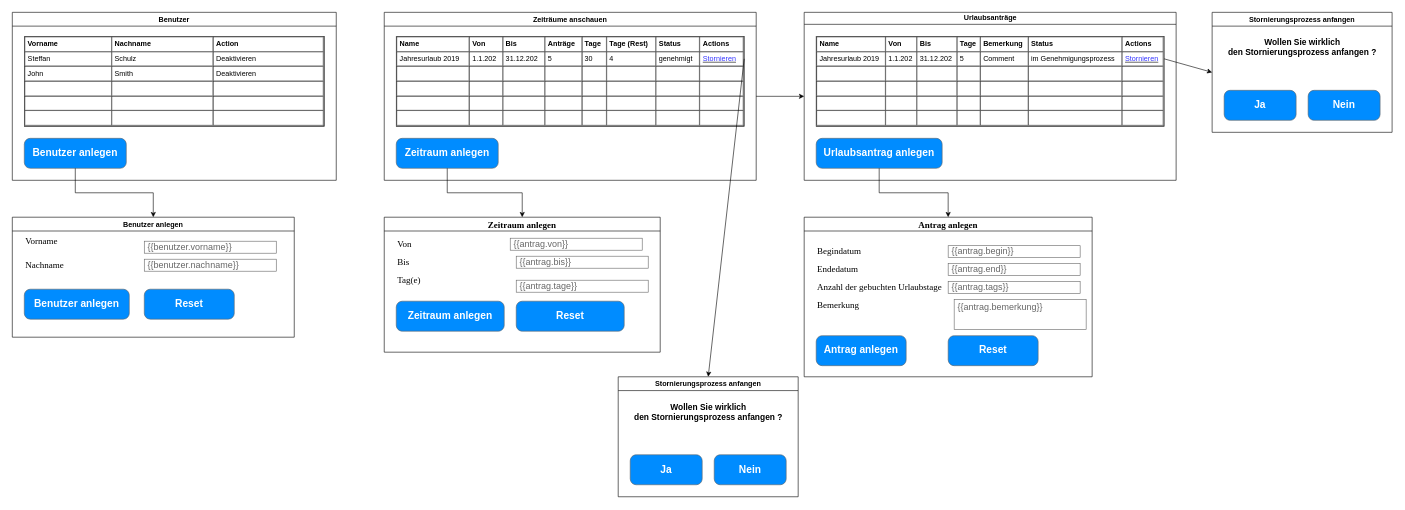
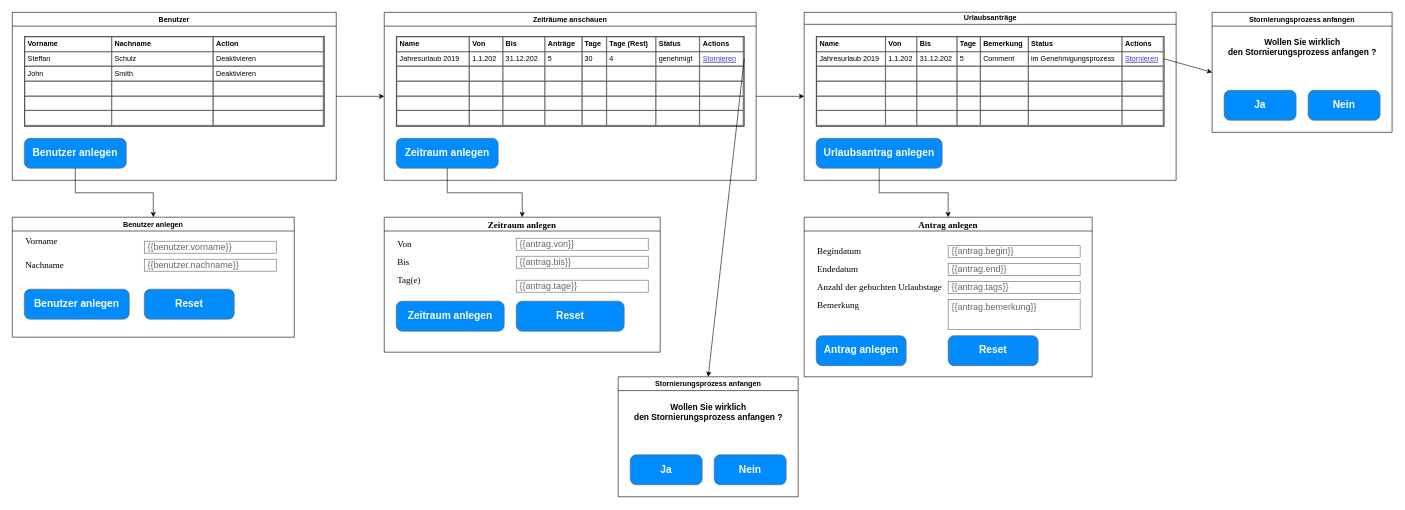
  <mxCell id="0" />
  <mxCell id="1" parent="0" />
  <mxCell id="2" value="Antrag anlegen" style="swimlane;fontFamily=Times New Roman;fontSize=15;align=center;" parent="1" vertex="1"><mxGeometry x="1340" y="361.5" width="480" height="266" as="geometry"><mxRectangle x="20" y="410" width="120" height="23" as="alternateBounds" /></mxGeometry></mxCell>
  <mxCell id="3" value="Begindatum" style="text;html=1;resizable=0;points=[];autosize=1;align=left;verticalAlign=middle;spacingTop=-4;fontSize=15;fontFamily=Times New Roman;" parent="2" vertex="1"><mxGeometry x="20" y="47.5" width="90" height="20" as="geometry" /></mxCell>
  <mxCell id="4" value="Endedatum" style="text;html=1;resizable=0;points=[];autosize=1;align=left;verticalAlign=middle;spacingTop=-4;fontSize=15;fontFamily=Times New Roman;" parent="2" vertex="1"><mxGeometry x="20" y="77.5" width="80" height="20" as="geometry" /></mxCell>
  <mxCell id="5" value="{{antrag.begin}}" style="strokeWidth=1;shadow=0;dashed=0;align=center;html=1;shape=mxgraph.mockup.text.textBox;fillColor=#ffffff;fontColor=#666666;align=left;fontSize=15;spacingLeft=4;spacingTop=-3;strokeColor=#666666;mainText=" parent="2" vertex="1"><mxGeometry x="240" y="47.5" width="220" height="20" as="geometry" /></mxCell>
  <mxCell id="6" value="{{antrag.end}}" style="strokeWidth=1;shadow=0;dashed=0;align=center;html=1;shape=mxgraph.mockup.text.textBox;fillColor=#ffffff;fontColor=#666666;align=left;fontSize=15;spacingLeft=4;spacingTop=-3;strokeColor=#666666;mainText=" parent="2" vertex="1"><mxGeometry x="240" y="77.5" width="220" height="20" as="geometry" /></mxCell>
  <mxCell id="7" value="Anzahl der gebuchten Urlaubstage" style="text;html=1;resizable=0;points=[];autosize=1;align=left;verticalAlign=middle;spacingTop=-4;fontSize=15;fontFamily=Times New Roman;" parent="2" vertex="1"><mxGeometry x="20" y="107.5" width="220" height="20" as="geometry" /></mxCell>
  <mxCell id="8" value="{{antrag.tags}}" style="strokeWidth=1;shadow=0;dashed=0;align=center;html=1;shape=mxgraph.mockup.text.textBox;fillColor=#ffffff;fontColor=#666666;align=left;fontSize=15;spacingLeft=4;spacingTop=-3;strokeColor=#666666;mainText=" parent="2" vertex="1"><mxGeometry x="240" y="107.5" width="220" height="20" as="geometry" /></mxCell>
  <mxCell id="9" value="Bemerkung" style="text;html=1;resizable=0;points=[];autosize=1;align=left;verticalAlign=middle;spacingTop=-4;fontSize=15;fontFamily=Times New Roman;" parent="2" vertex="1"><mxGeometry x="20" y="137.5" width="90" height="20" as="geometry" /></mxCell>
- <mxCell id="10" value="{{antrag.bemerkung}}" style="strokeWidth=1;shadow=0;dashed=0;align=center;html=1;shape=mxgraph.mockup.text.textBox;fillColor=#ffffff;fontColor=#666666;align=left;fontSize=15;spacingLeft=4;spacingTop=-3;strokeColor=#666666;mainText=;verticalAlign=top;" parent="2" vertex="1"><mxGeometry x="250" y="137.5" width="220" height="50" as="geometry" /></mxCell>
+ <mxCell id="10" value="{{antrag.bemerkung}}" style="strokeWidth=1;shadow=0;dashed=0;align=center;html=1;shape=mxgraph.mockup.text.textBox;fillColor=#ffffff;fontColor=#666666;align=left;fontSize=15;spacingLeft=4;spacingTop=-3;strokeColor=#666666;mainText=;verticalAlign=top;" parent="2" vertex="1"><mxGeometry x="240" y="137.5" width="220" height="50" as="geometry" /></mxCell>
  <mxCell id="11" value="Antrag anlegen" style="strokeWidth=1;shadow=0;dashed=0;align=center;html=1;shape=mxgraph.mockup.buttons.button;strokeColor=#666666;fontColor=#ffffff;mainText=;buttonStyle=round;fontSize=17;fontStyle=1;fillColor=#008cff;whiteSpace=wrap;" parent="2" vertex="1"><mxGeometry x="20" y="197.5" width="150" height="50" as="geometry" /></mxCell>
  <mxCell id="12" value="Reset" style="strokeWidth=1;shadow=0;dashed=0;align=center;html=1;shape=mxgraph.mockup.buttons.button;strokeColor=#666666;fontColor=#ffffff;mainText=;buttonStyle=round;fontSize=17;fontStyle=1;fillColor=#008cff;whiteSpace=wrap;" parent="2" vertex="1"><mxGeometry x="240" y="197.5" width="150" height="50" as="geometry" /></mxCell>
  <mxCell id="13" value="Zeitraum anlegen" style="swimlane;fontFamily=Times New Roman;fontSize=15;align=center;part=0;separatorColor=none;startSize=23;" parent="1" vertex="1"><mxGeometry x="640" y="361.5" width="460" height="225" as="geometry" /></mxCell>
- <mxCell id="14" value="{{antrag.von}}" style="strokeWidth=1;shadow=0;dashed=0;align=center;html=1;shape=mxgraph.mockup.text.textBox;fillColor=#ffffff;fontColor=#666666;align=left;fontSize=15;spacingLeft=4;spacingTop=-3;strokeColor=#666666;mainText=" parent="13" vertex="1"><mxGeometry x="210" y="35" width="220" height="20" as="geometry" /></mxCell>
+ <mxCell id="14" value="{{antrag.von}}" style="strokeWidth=1;shadow=0;dashed=0;align=center;html=1;shape=mxgraph.mockup.text.textBox;fillColor=#ffffff;fontColor=#666666;align=left;fontSize=15;spacingLeft=4;spacingTop=-3;strokeColor=#666666;mainText=" parent="13" vertex="1"><mxGeometry x="220" y="35" width="220" height="20" as="geometry" /></mxCell>
  <mxCell id="15" value="{{antrag.bis}}" style="strokeWidth=1;shadow=0;dashed=0;align=center;html=1;shape=mxgraph.mockup.text.textBox;fillColor=#ffffff;fontColor=#666666;align=left;fontSize=15;spacingLeft=4;spacingTop=-3;strokeColor=#666666;mainText=" parent="13" vertex="1"><mxGeometry x="220" y="65" width="220" height="20" as="geometry" /></mxCell>
  <mxCell id="16" value="{{antrag.tage}}" style="strokeWidth=1;shadow=0;dashed=0;align=center;html=1;shape=mxgraph.mockup.text.textBox;fillColor=#ffffff;fontColor=#666666;align=left;fontSize=15;spacingLeft=4;spacingTop=-3;strokeColor=#666666;mainText=" parent="13" vertex="1"><mxGeometry x="220" y="105" width="220" height="20" as="geometry" /></mxCell>
  <mxCell id="17" value="Von" style="text;html=1;resizable=0;points=[];autosize=1;align=left;verticalAlign=middle;spacingTop=-4;fontSize=15;fontFamily=Times New Roman;" parent="13" vertex="1"><mxGeometry x="20" y="35" width="40" height="20" as="geometry" /></mxCell>
  <mxCell id="18" value="Bis" style="text;html=1;resizable=0;points=[];autosize=1;align=left;verticalAlign=middle;spacingTop=-4;fontSize=15;fontFamily=Times New Roman;" parent="13" vertex="1"><mxGeometry x="20" y="65" width="40" height="20" as="geometry" /></mxCell>
  <mxCell id="19" value="Tag(e)" style="text;html=1;resizable=0;points=[];autosize=1;align=left;verticalAlign=middle;spacingTop=-4;fontSize=15;fontFamily=Times New Roman;" parent="13" vertex="1"><mxGeometry x="20" y="95" width="50" height="20" as="geometry" /></mxCell>
  <mxCell id="20" value="Zeitraum anlegen" style="strokeWidth=1;shadow=0;dashed=0;align=center;html=1;shape=mxgraph.mockup.buttons.button;strokeColor=#666666;fontColor=#ffffff;mainText=;buttonStyle=round;fontSize=17;fontStyle=1;fillColor=#008cff;whiteSpace=wrap;" parent="13" vertex="1"><mxGeometry x="20" y="140" width="180" height="50" as="geometry" /></mxCell>
  <mxCell id="21" value="Reset" style="strokeWidth=1;shadow=0;dashed=0;align=center;html=1;shape=mxgraph.mockup.buttons.button;strokeColor=#666666;fontColor=#ffffff;mainText=;buttonStyle=round;fontSize=17;fontStyle=1;fillColor=#008cff;whiteSpace=wrap;" parent="13" vertex="1"><mxGeometry x="220" y="140" width="180" height="50" as="geometry" /></mxCell>
  <mxCell id="22" value="Benutzer anlegen" style="swimlane;" parent="1" vertex="1"><mxGeometry x="20" y="361.5" width="470" height="200" as="geometry" /></mxCell>
  <mxCell id="23" value="{{benutzer.vorname}}" style="strokeWidth=1;shadow=0;dashed=0;align=center;html=1;shape=mxgraph.mockup.text.textBox;fillColor=#ffffff;fontColor=#666666;align=left;fontSize=15;spacingLeft=4;spacingTop=-3;strokeColor=#666666;mainText=;noLabel=0;container=0;collapsible=0;autosize=0;fixDash=0;" parent="22" vertex="1"><mxGeometry x="220" y="40" width="220" height="20" as="geometry" /></mxCell>
  <mxCell id="24" value="{{benutzer.nachname}}" style="strokeWidth=1;shadow=0;dashed=0;align=center;html=1;shape=mxgraph.mockup.text.textBox;fillColor=#ffffff;fontColor=#666666;align=left;fontSize=15;spacingLeft=4;spacingTop=-3;strokeColor=#666666;mainText=" parent="22" vertex="1"><mxGeometry x="220" y="70" width="220" height="20" as="geometry" /></mxCell>
  <mxCell id="25" value="Vorname" style="text;html=1;resizable=0;points=[];autosize=1;align=left;verticalAlign=middle;spacingTop=-4;fontSize=15;fontFamily=Times New Roman;" parent="22" vertex="1"><mxGeometry x="20" y="30" width="70" height="20" as="geometry" /></mxCell>
  <mxCell id="26" value="Nachname" style="text;html=1;resizable=0;points=[];autosize=1;align=left;verticalAlign=middle;spacingTop=-4;fontSize=15;fontFamily=Times New Roman;" parent="22" vertex="1"><mxGeometry x="20" y="70" width="80" height="20" as="geometry" /></mxCell>
  <mxCell id="27" value="Benutzer anlegen" style="strokeWidth=1;shadow=0;dashed=0;align=center;html=1;shape=mxgraph.mockup.buttons.button;strokeColor=#666666;fontColor=#ffffff;mainText=;buttonStyle=round;fontSize=17;fontStyle=1;fillColor=#008cff;whiteSpace=wrap;" parent="22" vertex="1"><mxGeometry x="20" y="120" width="175" height="50" as="geometry" /></mxCell>
  <mxCell id="28" value="Reset" style="strokeWidth=1;shadow=0;dashed=0;align=center;html=1;shape=mxgraph.mockup.buttons.button;strokeColor=#666666;fontColor=#ffffff;mainText=;buttonStyle=round;fontSize=17;fontStyle=1;fillColor=#008cff;whiteSpace=wrap;" parent="22" vertex="1"><mxGeometry x="220" y="120" width="150" height="50" as="geometry" /></mxCell>
+ <mxCell id="29" value="" style="edgeStyle=orthogonalEdgeStyle;rounded=0;orthogonalLoop=1;jettySize=auto;html=1;" edge="1" parent="1" source="30" target="38"><mxGeometry relative="1" as="geometry" /></mxCell>
  <mxCell id="30" value="Benutzer" style="swimlane;fontSize=12;" parent="1" vertex="1"><mxGeometry x="20" y="20" width="540" height="280" as="geometry" /></mxCell>
  <mxCell id="31" value="&lt;table cellpadding=&quot;4&quot; cellspacing=&quot;0&quot; border=&quot;1&quot; style=&quot;font-size: 1em ; width: 100% ; height: 100%&quot;&gt;&lt;tbody&gt;&lt;tr&gt;&lt;th&gt;Vorname&lt;/th&gt;&lt;th&gt;Nachname&lt;/th&gt;&lt;td&gt;&lt;b&gt;Action&lt;/b&gt;&lt;/td&gt;&lt;/tr&gt;&lt;tr&gt;&lt;td&gt;Steffan&lt;/td&gt;&lt;td&gt;Schulz&lt;/td&gt;&lt;td&gt;Deaktivieren&lt;/td&gt;&lt;/tr&gt;&lt;tr&gt;&lt;td&gt;John&lt;/td&gt;&lt;td&gt;Smith&lt;/td&gt;&lt;td&gt;Deaktivieren&lt;br&gt;&lt;/td&gt;&lt;/tr&gt;&lt;tr&gt;&lt;td&gt;&lt;br&gt;&lt;/td&gt;&lt;td&gt;&lt;br&gt;&lt;/td&gt;&lt;td&gt;&lt;br&gt;&lt;/td&gt;&lt;/tr&gt;&lt;tr&gt;&lt;td&gt;&lt;br&gt;&lt;/td&gt;&lt;td&gt;&lt;br&gt;&lt;/td&gt;&lt;td&gt;&lt;br&gt;&lt;/td&gt;&lt;/tr&gt;&lt;tr&gt;&lt;td&gt;&lt;br&gt;&lt;/td&gt;&lt;td&gt;&lt;br&gt;&lt;/td&gt;&lt;td&gt;&lt;br&gt;&lt;/td&gt;&lt;/tr&gt;&lt;/tbody&gt;&lt;/table&gt; " style="verticalAlign=top;align=left;overflow=fill;fillColor=#ffffff;fontSize=12;fontFamily=Helvetica;html=1" parent="30" vertex="1"><mxGeometry x="20" y="40" width="500" height="150" as="geometry" /></mxCell>
  <mxCell id="32" value="Benutzer anlegen" style="strokeWidth=1;shadow=0;dashed=0;align=center;html=1;shape=mxgraph.mockup.buttons.button;strokeColor=#666666;fontColor=#ffffff;mainText=;buttonStyle=round;fontSize=17;fontStyle=1;fillColor=#008cff;whiteSpace=wrap;startSize=23;" vertex="1" parent="30"><mxGeometry x="20" y="210" width="170" height="50" as="geometry" /></mxCell>
  <mxCell id="33" value="Stornierungsprozess anfangen" style="swimlane;" parent="1" vertex="1"><mxGeometry x="2020" y="20" width="300" height="200" as="geometry" /></mxCell>
  <mxCell id="34" value="&lt;b&gt;&lt;font style=&quot;font-size: 14px&quot;&gt;Wollen Sie wirklich &lt;br&gt;den Stornierungsprozess anfangen ?&lt;/font&gt;&lt;/b&gt;" style="text;html=1;resizable=1;points=[];autosize=1;align=center;verticalAlign=middle;spacingTop=-4;" parent="33" vertex="1"><mxGeometry x="20" y="45" width="260" height="30" as="geometry" /></mxCell>
  <mxCell id="35" value="Ja" style="strokeWidth=1;shadow=0;dashed=0;align=center;html=1;shape=mxgraph.mockup.buttons.button;strokeColor=#666666;fontColor=#ffffff;mainText=;buttonStyle=round;fontSize=17;fontStyle=1;fillColor=#008cff;whiteSpace=wrap;" parent="33" vertex="1"><mxGeometry x="20" y="130" width="120" height="50" as="geometry" /></mxCell>
  <mxCell id="36" value="Nein" style="strokeWidth=1;shadow=0;dashed=0;align=center;html=1;shape=mxgraph.mockup.buttons.button;strokeColor=#666666;fontColor=#ffffff;mainText=;buttonStyle=round;fontSize=17;fontStyle=1;fillColor=#008cff;whiteSpace=wrap;" parent="33" vertex="1"><mxGeometry x="160" y="130" width="120" height="50" as="geometry" /></mxCell>
  <mxCell id="37" value="" style="edgeStyle=orthogonalEdgeStyle;rounded=0;orthogonalLoop=1;jettySize=auto;html=1;" edge="1" parent="1" source="38" target="41"><mxGeometry relative="1" as="geometry" /></mxCell>
  <mxCell id="38" value="Zeiträume anschauen" style="swimlane;" parent="1" vertex="1"><mxGeometry x="640" y="20" width="620" height="280" as="geometry" /></mxCell>
  <mxCell id="39" value="&lt;table cellpadding=&quot;4&quot; cellspacing=&quot;0&quot; border=&quot;1&quot; style=&quot;font-size: 1em ; width: 100% ; height: 100%&quot;&gt;&lt;tbody&gt;&lt;tr&gt;&lt;td&gt;&lt;b&gt;Name&lt;/b&gt;&lt;/td&gt;&lt;th&gt;Von&lt;/th&gt;&lt;th&gt;Bis&lt;/th&gt;&lt;td&gt;&lt;b&gt;Anträge&lt;/b&gt;&lt;/td&gt;&lt;td&gt;&lt;b&gt;Tage&lt;/b&gt;&lt;/td&gt;&lt;td&gt;&lt;b&gt;Tage (Rest)&lt;/b&gt;&lt;/td&gt;&lt;td&gt;&lt;b&gt;Status&lt;/b&gt;&lt;br&gt;&lt;/td&gt;&lt;td&gt;&lt;b&gt;Actions&lt;/b&gt;&lt;/td&gt;&lt;/tr&gt;&lt;tr&gt;&lt;td&gt;Jahresurlaub 2019&lt;/td&gt;&lt;td&gt;1.1.202&lt;/td&gt;&lt;td&gt;31.12.202&lt;/td&gt;&lt;td&gt;5&lt;/td&gt;&lt;td&gt;30&lt;/td&gt;&lt;td&gt;4&lt;/td&gt;&lt;td&gt;genehmigt&lt;br&gt;&lt;/td&gt;&lt;td&gt;&lt;u&gt;&lt;font color=&quot;#3333ff&quot;&gt;Stornieren&lt;/font&gt;&lt;/u&gt;&lt;br&gt;&lt;/td&gt;&lt;/tr&gt;&lt;tr&gt;&lt;td&gt;&lt;br&gt;&lt;/td&gt;&lt;td&gt;&lt;br&gt;&lt;/td&gt;&lt;td&gt;&lt;/td&gt;&lt;td&gt;&lt;br&gt;&lt;/td&gt;&lt;td&gt;&lt;br&gt;&lt;/td&gt;&lt;td&gt;&lt;br&gt;&lt;/td&gt;&lt;td&gt;&lt;br&gt;&lt;/td&gt;&lt;td&gt;&lt;br&gt;&lt;/td&gt;&lt;/tr&gt;&lt;tr&gt;&lt;td&gt;&lt;br&gt;&lt;/td&gt;&lt;td&gt;&lt;br&gt;&lt;/td&gt;&lt;td&gt;&lt;br&gt;&lt;/td&gt;&lt;td&gt;&lt;br&gt;&lt;/td&gt;&lt;td&gt;&lt;br&gt;&lt;/td&gt;&lt;td&gt;&lt;br&gt;&lt;/td&gt;&lt;td&gt;&lt;br&gt;&lt;/td&gt;&lt;td&gt;&lt;br&gt;&lt;/td&gt;&lt;/tr&gt;&lt;tr&gt;&lt;td&gt;&lt;br&gt;&lt;/td&gt;&lt;td&gt;&lt;br&gt;&lt;/td&gt;&lt;td&gt;&lt;br&gt;&lt;/td&gt;&lt;td&gt;&lt;br&gt;&lt;/td&gt;&lt;td&gt;&lt;br&gt;&lt;/td&gt;&lt;td&gt;&lt;br&gt;&lt;/td&gt;&lt;td&gt;&lt;br&gt;&lt;/td&gt;&lt;td&gt;&lt;br&gt;&lt;/td&gt;&lt;/tr&gt;&lt;tr&gt;&lt;td&gt;&lt;br&gt;&lt;/td&gt;&lt;td&gt;&lt;br&gt;&lt;/td&gt;&lt;td&gt;&lt;br&gt;&lt;/td&gt;&lt;td&gt;&lt;br&gt;&lt;/td&gt;&lt;td&gt;&lt;br&gt;&lt;/td&gt;&lt;td&gt;&lt;br&gt;&lt;/td&gt;&lt;td&gt;&lt;br&gt;&lt;/td&gt;&lt;td&gt;&lt;br&gt;&lt;/td&gt;&lt;/tr&gt;&lt;/tbody&gt;&lt;/table&gt; " style="verticalAlign=top;align=left;overflow=fill;fillColor=#ffffff;fontSize=12;fontFamily=Helvetica;html=1;startSize=23;" parent="38" vertex="1"><mxGeometry x="20" y="40" width="580" height="150" as="geometry" /></mxCell>
  <mxCell id="40" value="Zeitraum anlegen" style="strokeWidth=1;shadow=0;dashed=0;align=center;html=1;shape=mxgraph.mockup.buttons.button;strokeColor=#666666;fontColor=#ffffff;mainText=;buttonStyle=round;fontSize=17;fontStyle=1;fillColor=#008cff;whiteSpace=wrap;startSize=23;" parent="38" vertex="1"><mxGeometry x="20" y="210" width="170" height="50" as="geometry" /></mxCell>
  <mxCell id="41" value="Urlaubsanträge" style="swimlane;html=1;startSize=20;horizontal=1;containerType=tree;" vertex="1" parent="1"><mxGeometry x="1340" y="20" width="620" height="280" as="geometry" /></mxCell>
  <mxCell id="42" value="&lt;table cellpadding=&quot;4&quot; cellspacing=&quot;0&quot; border=&quot;1&quot; style=&quot;font-size: 1em ; width: 100% ; height: 100%&quot;&gt;&lt;tbody&gt;&lt;tr&gt;&lt;td&gt;&lt;b&gt;Name&lt;/b&gt;&lt;/td&gt;&lt;th&gt;Von&lt;/th&gt;&lt;th&gt;Bis&lt;/th&gt;&lt;td&gt;&lt;b&gt;Tage&lt;/b&gt;&lt;/td&gt;&lt;td&gt;&lt;b&gt;Bemerkung&lt;/b&gt;&lt;br&gt;&lt;/td&gt;&lt;td&gt;&lt;b&gt;Status&lt;/b&gt;&lt;br&gt;&lt;/td&gt;&lt;td&gt;&lt;b&gt;Actions&lt;/b&gt;&lt;/td&gt;&lt;/tr&gt;&lt;tr&gt;&lt;td&gt;Jahresurlaub 2019&lt;/td&gt;&lt;td&gt;1.1.202&lt;/td&gt;&lt;td&gt;31.12.202&lt;/td&gt;&lt;td&gt;5&lt;/td&gt;&lt;td&gt;Comment&lt;/td&gt;&lt;td&gt;im Genehmigungsprozess&lt;/td&gt;&lt;td&gt;&lt;u&gt;&lt;font color=&quot;#3333ff&quot;&gt;Stornieren&lt;/font&gt;&lt;/u&gt;&lt;br&gt;&lt;/td&gt;&lt;/tr&gt;&lt;tr&gt;&lt;td&gt;&lt;br&gt;&lt;/td&gt;&lt;td&gt;&lt;br&gt;&lt;/td&gt;&lt;td&gt;&lt;/td&gt;&lt;td&gt;&lt;br&gt;&lt;/td&gt;&lt;td&gt;&lt;br&gt;&lt;/td&gt;&lt;td&gt;&lt;br&gt;&lt;/td&gt;&lt;td&gt;&lt;br&gt;&lt;/td&gt;&lt;/tr&gt;&lt;tr&gt;&lt;td&gt;&lt;br&gt;&lt;/td&gt;&lt;td&gt;&lt;br&gt;&lt;/td&gt;&lt;td&gt;&lt;br&gt;&lt;/td&gt;&lt;td&gt;&lt;br&gt;&lt;/td&gt;&lt;td&gt;&lt;br&gt;&lt;/td&gt;&lt;td&gt;&lt;br&gt;&lt;/td&gt;&lt;td&gt;&lt;br&gt;&lt;/td&gt;&lt;/tr&gt;&lt;tr&gt;&lt;td&gt;&lt;br&gt;&lt;/td&gt;&lt;td&gt;&lt;br&gt;&lt;/td&gt;&lt;td&gt;&lt;br&gt;&lt;/td&gt;&lt;td&gt;&lt;br&gt;&lt;/td&gt;&lt;td&gt;&lt;br&gt;&lt;/td&gt;&lt;td&gt;&lt;br&gt;&lt;/td&gt;&lt;td&gt;&lt;br&gt;&lt;/td&gt;&lt;/tr&gt;&lt;tr&gt;&lt;td&gt;&lt;br&gt;&lt;/td&gt;&lt;td&gt;&lt;br&gt;&lt;/td&gt;&lt;td&gt;&lt;br&gt;&lt;/td&gt;&lt;td&gt;&lt;br&gt;&lt;/td&gt;&lt;td&gt;&lt;br&gt;&lt;/td&gt;&lt;td&gt;&lt;br&gt;&lt;/td&gt;&lt;td&gt;&lt;br&gt;&lt;/td&gt;&lt;/tr&gt;&lt;/tbody&gt;&lt;/table&gt; " style="verticalAlign=top;align=left;overflow=fill;fillColor=#ffffff;fontSize=12;fontFamily=Helvetica;html=1;startSize=23;" vertex="1" parent="41"><mxGeometry x="20" y="40" width="580" height="150" as="geometry" /></mxCell>
  <mxCell id="43" value="Urlaubsantrag anlegen" style="strokeWidth=1;shadow=0;dashed=0;align=center;html=1;shape=mxgraph.mockup.buttons.button;strokeColor=#666666;fontColor=#ffffff;mainText=;buttonStyle=round;fontSize=17;fontStyle=1;fillColor=#008cff;whiteSpace=wrap;startSize=23;" vertex="1" parent="41"><mxGeometry x="20" y="210" width="210" height="50" as="geometry" /></mxCell>
  <mxCell id="44" value="" style="edgeStyle=orthogonalEdgeStyle;rounded=0;orthogonalLoop=1;jettySize=auto;html=1;" edge="1" parent="1" source="40" target="13"><mxGeometry relative="1" as="geometry" /></mxCell>
  <mxCell id="45" value="" style="edgeStyle=orthogonalEdgeStyle;rounded=0;orthogonalLoop=1;jettySize=auto;html=1;" edge="1" parent="1" source="32" target="22"><mxGeometry relative="1" as="geometry" /></mxCell>
  <mxCell id="46" style="edgeStyle=orthogonalEdgeStyle;rounded=0;orthogonalLoop=1;jettySize=auto;html=1;" edge="1" parent="1" source="43" target="2"><mxGeometry relative="1" as="geometry" /></mxCell>
  <mxCell id="47" value="" style="endArrow=classic;html=1;exitX=1;exitY=0.25;exitDx=0;exitDy=0;entryX=0;entryY=0.5;entryDx=0;entryDy=0;" edge="1" parent="1" source="42" target="33"><mxGeometry width="50" height="50" relative="1" as="geometry"><mxPoint x="2150" y="270" as="sourcePoint" /><mxPoint x="2200" y="220" as="targetPoint" /></mxGeometry></mxCell>
  <mxCell id="48" value="Stornierungsprozess anfangen" style="swimlane;" vertex="1" parent="1"><mxGeometry x="1030" y="627.5" width="300" height="200" as="geometry" /></mxCell>
  <mxCell id="49" value="&lt;b&gt;&lt;font style=&quot;font-size: 14px&quot;&gt;Wollen Sie wirklich &lt;br&gt;den Stornierungsprozess anfangen ?&lt;/font&gt;&lt;/b&gt;" style="text;html=1;resizable=1;points=[];autosize=1;align=center;verticalAlign=middle;spacingTop=-4;" vertex="1" parent="48"><mxGeometry x="20" y="45" width="260" height="30" as="geometry" /></mxCell>
  <mxCell id="50" value="Ja" style="strokeWidth=1;shadow=0;dashed=0;align=center;html=1;shape=mxgraph.mockup.buttons.button;strokeColor=#666666;fontColor=#ffffff;mainText=;buttonStyle=round;fontSize=17;fontStyle=1;fillColor=#008cff;whiteSpace=wrap;" vertex="1" parent="48"><mxGeometry x="20" y="130" width="120" height="50" as="geometry" /></mxCell>
  <mxCell id="51" value="Nein" style="strokeWidth=1;shadow=0;dashed=0;align=center;html=1;shape=mxgraph.mockup.buttons.button;strokeColor=#666666;fontColor=#ffffff;mainText=;buttonStyle=round;fontSize=17;fontStyle=1;fillColor=#008cff;whiteSpace=wrap;" vertex="1" parent="48"><mxGeometry x="160" y="130" width="120" height="50" as="geometry" /></mxCell>
  <mxCell id="52" value="" style="endArrow=classic;html=1;exitX=1;exitY=0.25;exitDx=0;exitDy=0;entryX=0.5;entryY=0;entryDx=0;entryDy=0;" edge="1" parent="1" source="39" target="48"><mxGeometry width="50" height="50" relative="1" as="geometry"><mxPoint x="1180" y="430" as="sourcePoint" /><mxPoint x="1230" y="380" as="targetPoint" /></mxGeometry></mxCell>
